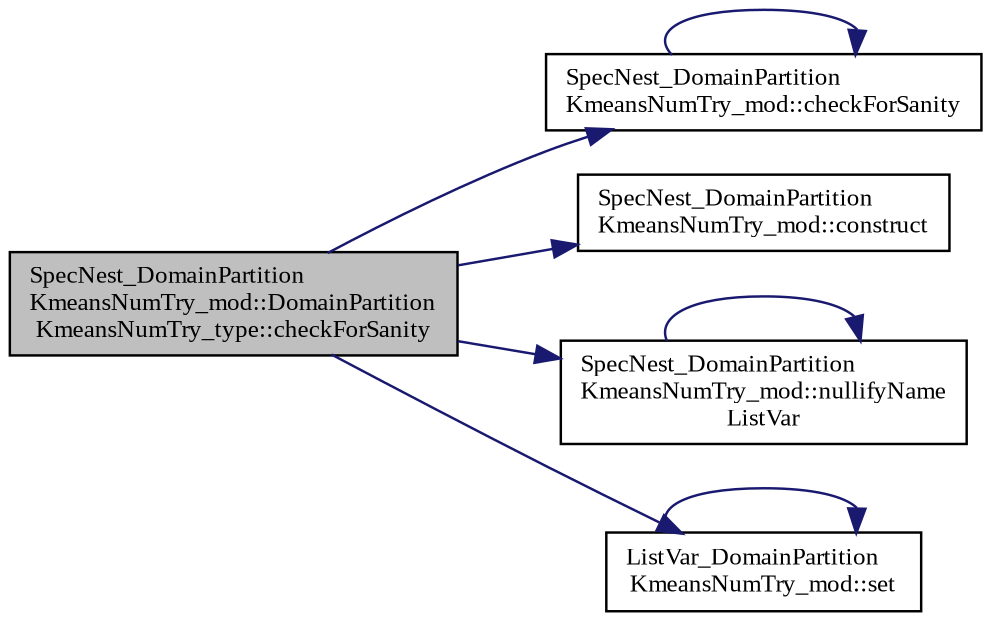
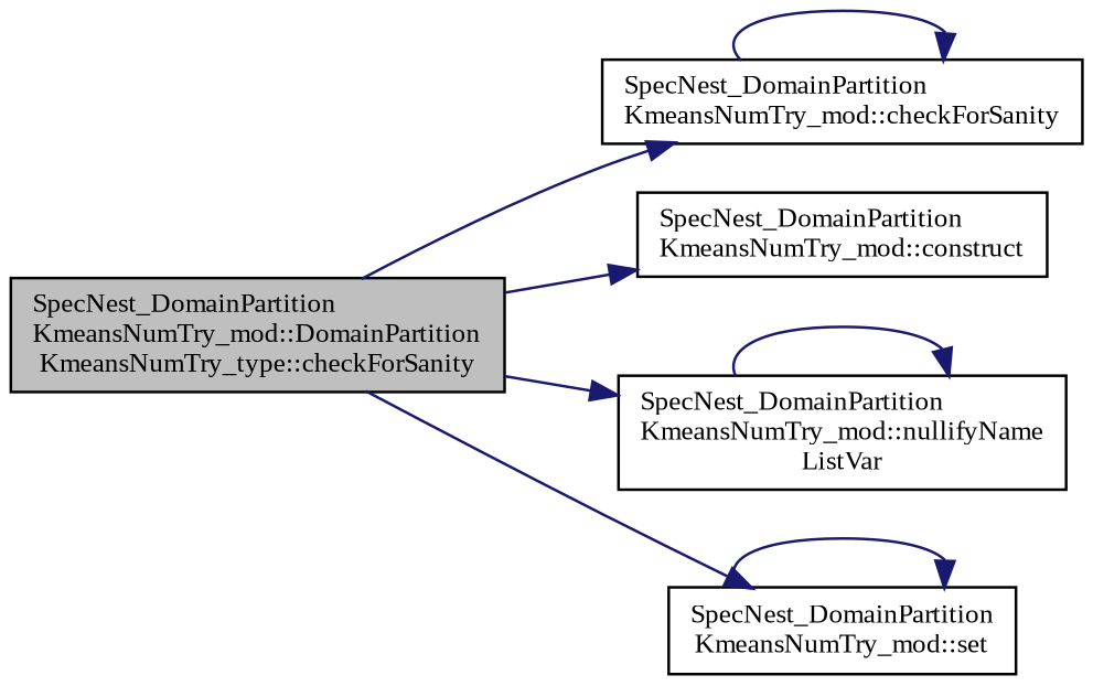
  digraph {
    rankdir=LR
    fontname="Liberation Serif"
    node [color=black fillcolor=white fontname="Liberation Serif" fontsize=10 shape=record style=filled]
    edge [color=midnightblue fontname="Liberation Serif" fontsize=10 labelfontname=Helvetica labelfontsize=10 style=solid]
    n1 [fillcolor=grey75 fontcolor=black height=0.2 label="SpecNest_DomainPartition\lKmeansNumTry_mod::DomainPartition\lKmeansNumTry_type::checkForSanity" width=0.4]
    n2 [height=0.2 label="SpecNest_DomainPartition\lKmeansNumTry_mod::checkForSanity" width=0.4]
    n3 [height=0.2 label="SpecNest_DomainPartition\lKmeansNumTry_mod::construct" width=0.4]
    n4 [height=0.2 label="SpecNest_DomainPartition\lKmeansNumTry_mod::nullifyName\lListVar" width=0.4]
-   n5 [height=0.2 label="ListVar_DomainPartition\lKmeansNumTry_mod::set" width=0.4]
+   n5 [height=0.2 label="SpecNest_DomainPartition\lKmeansNumTry_mod::set" width=0.4]
    n1 -> n2
    n1 -> n3
    n1 -> n4
    n1 -> n5
    n2 -> n2
    n4 -> n4
    n5 -> n5
  }
